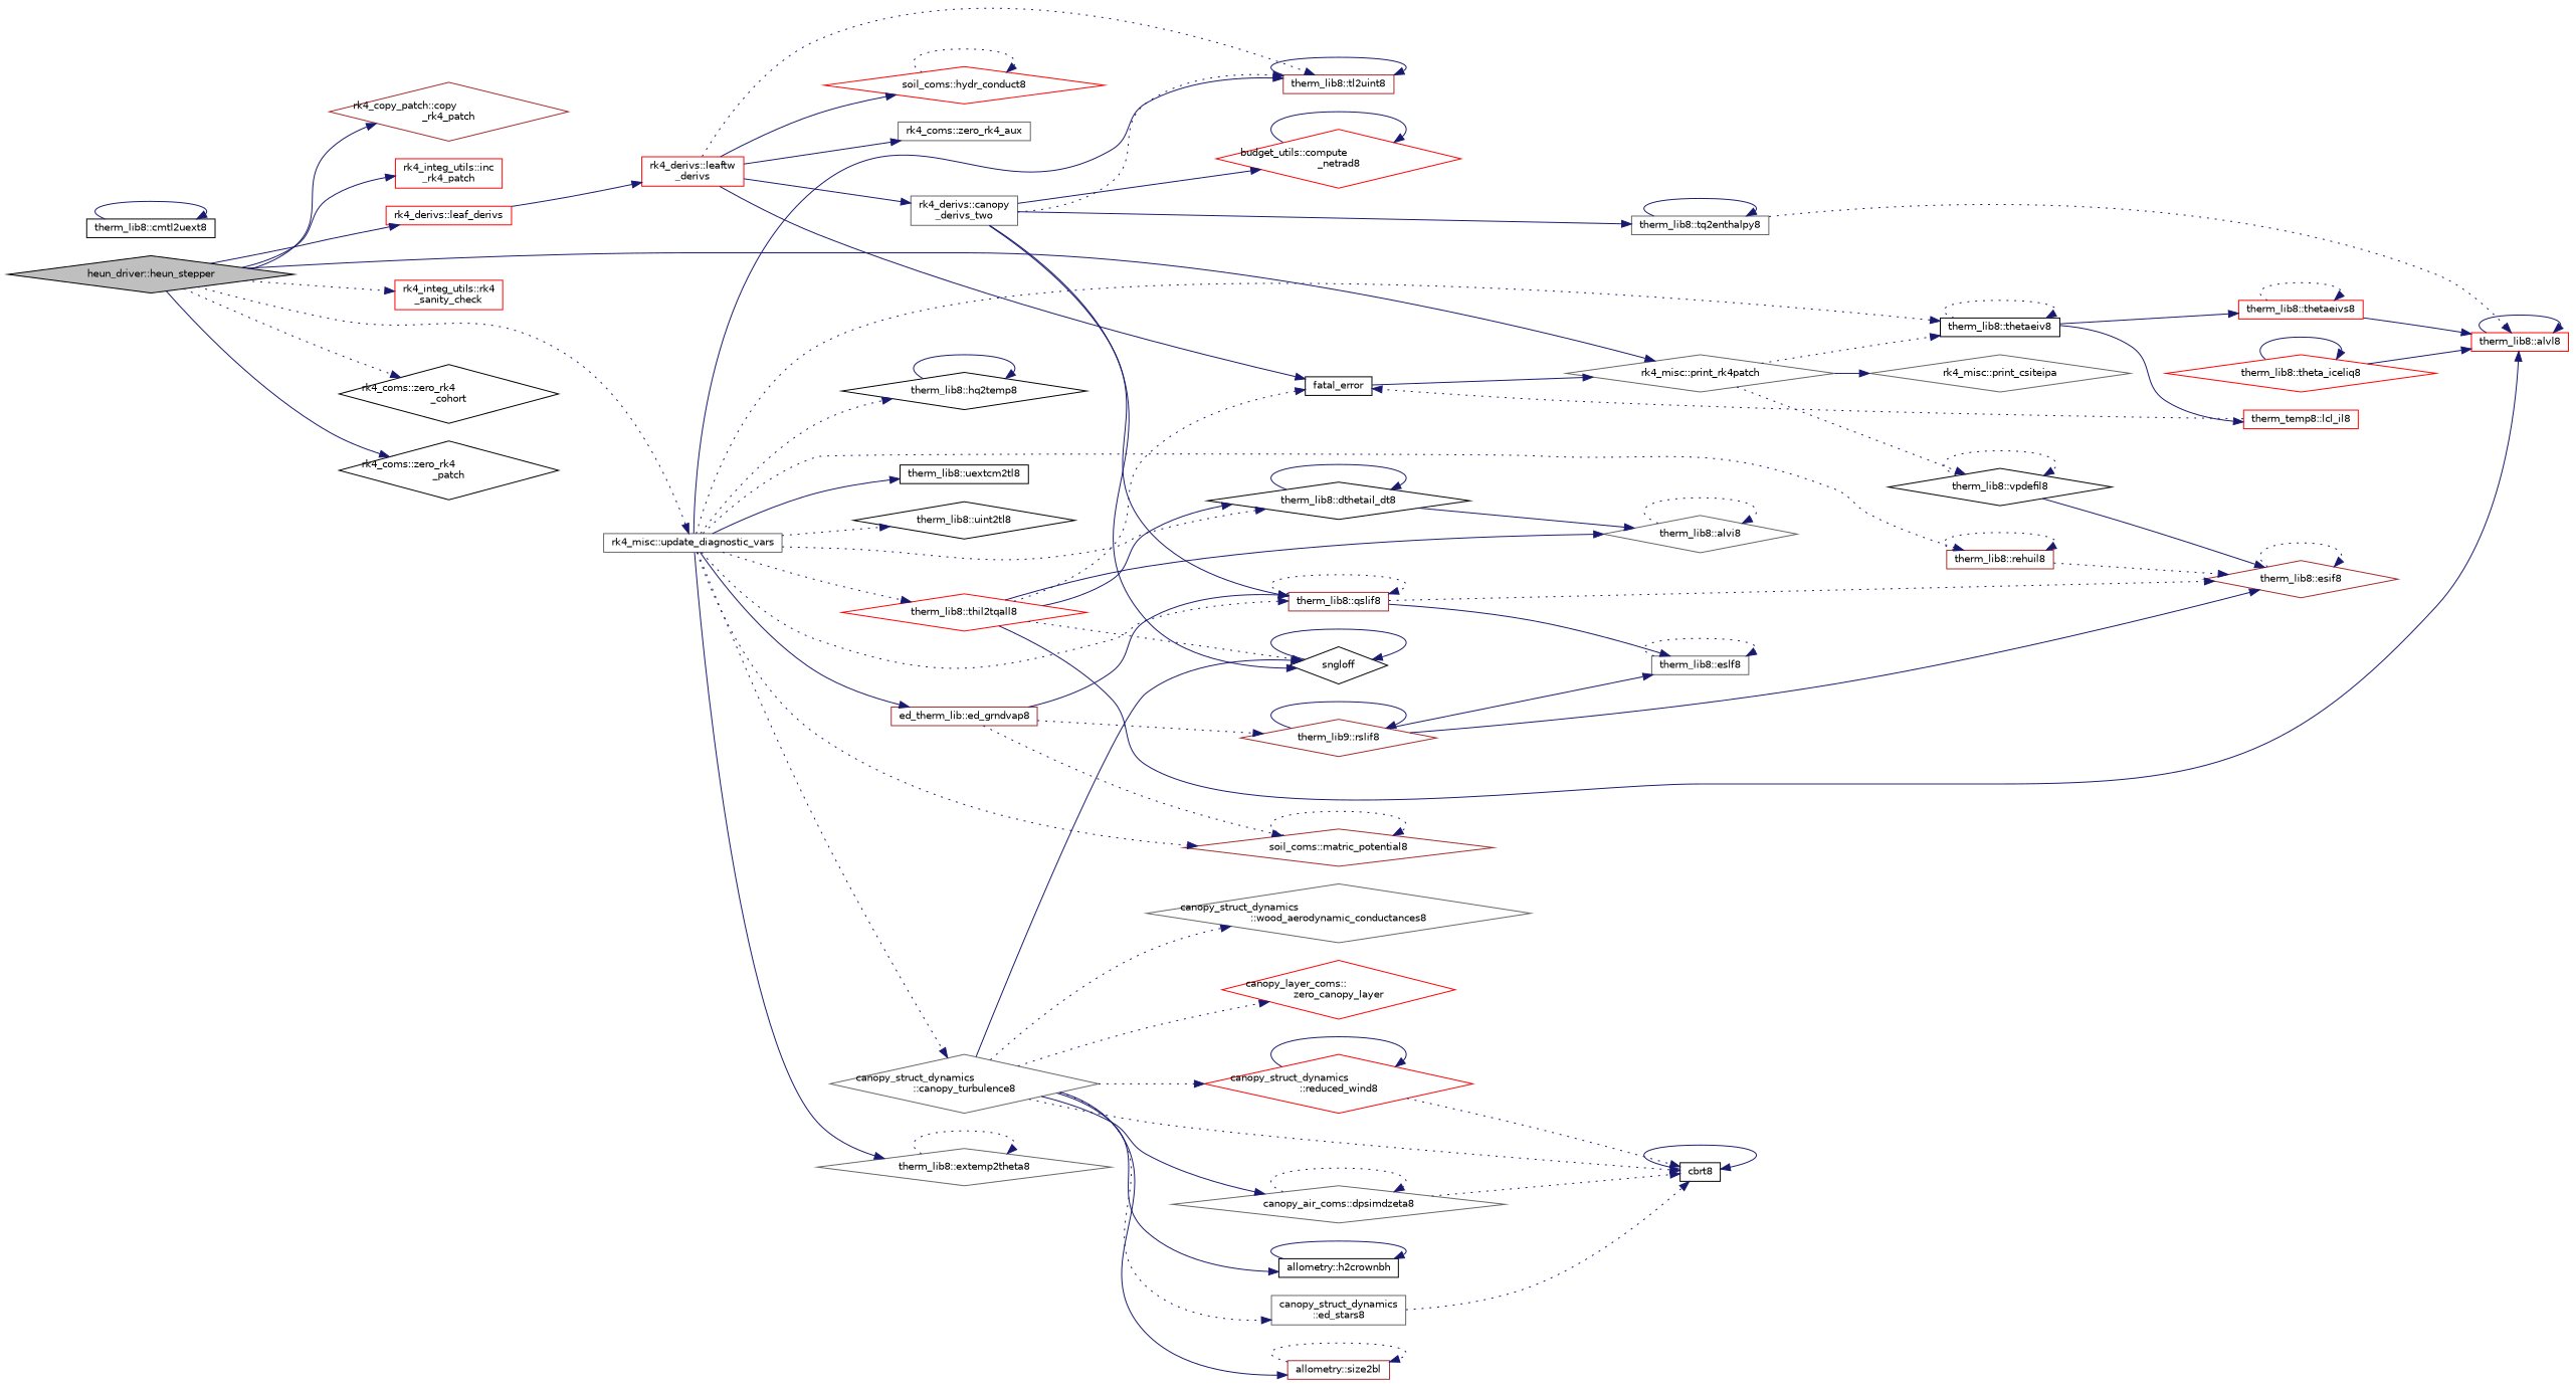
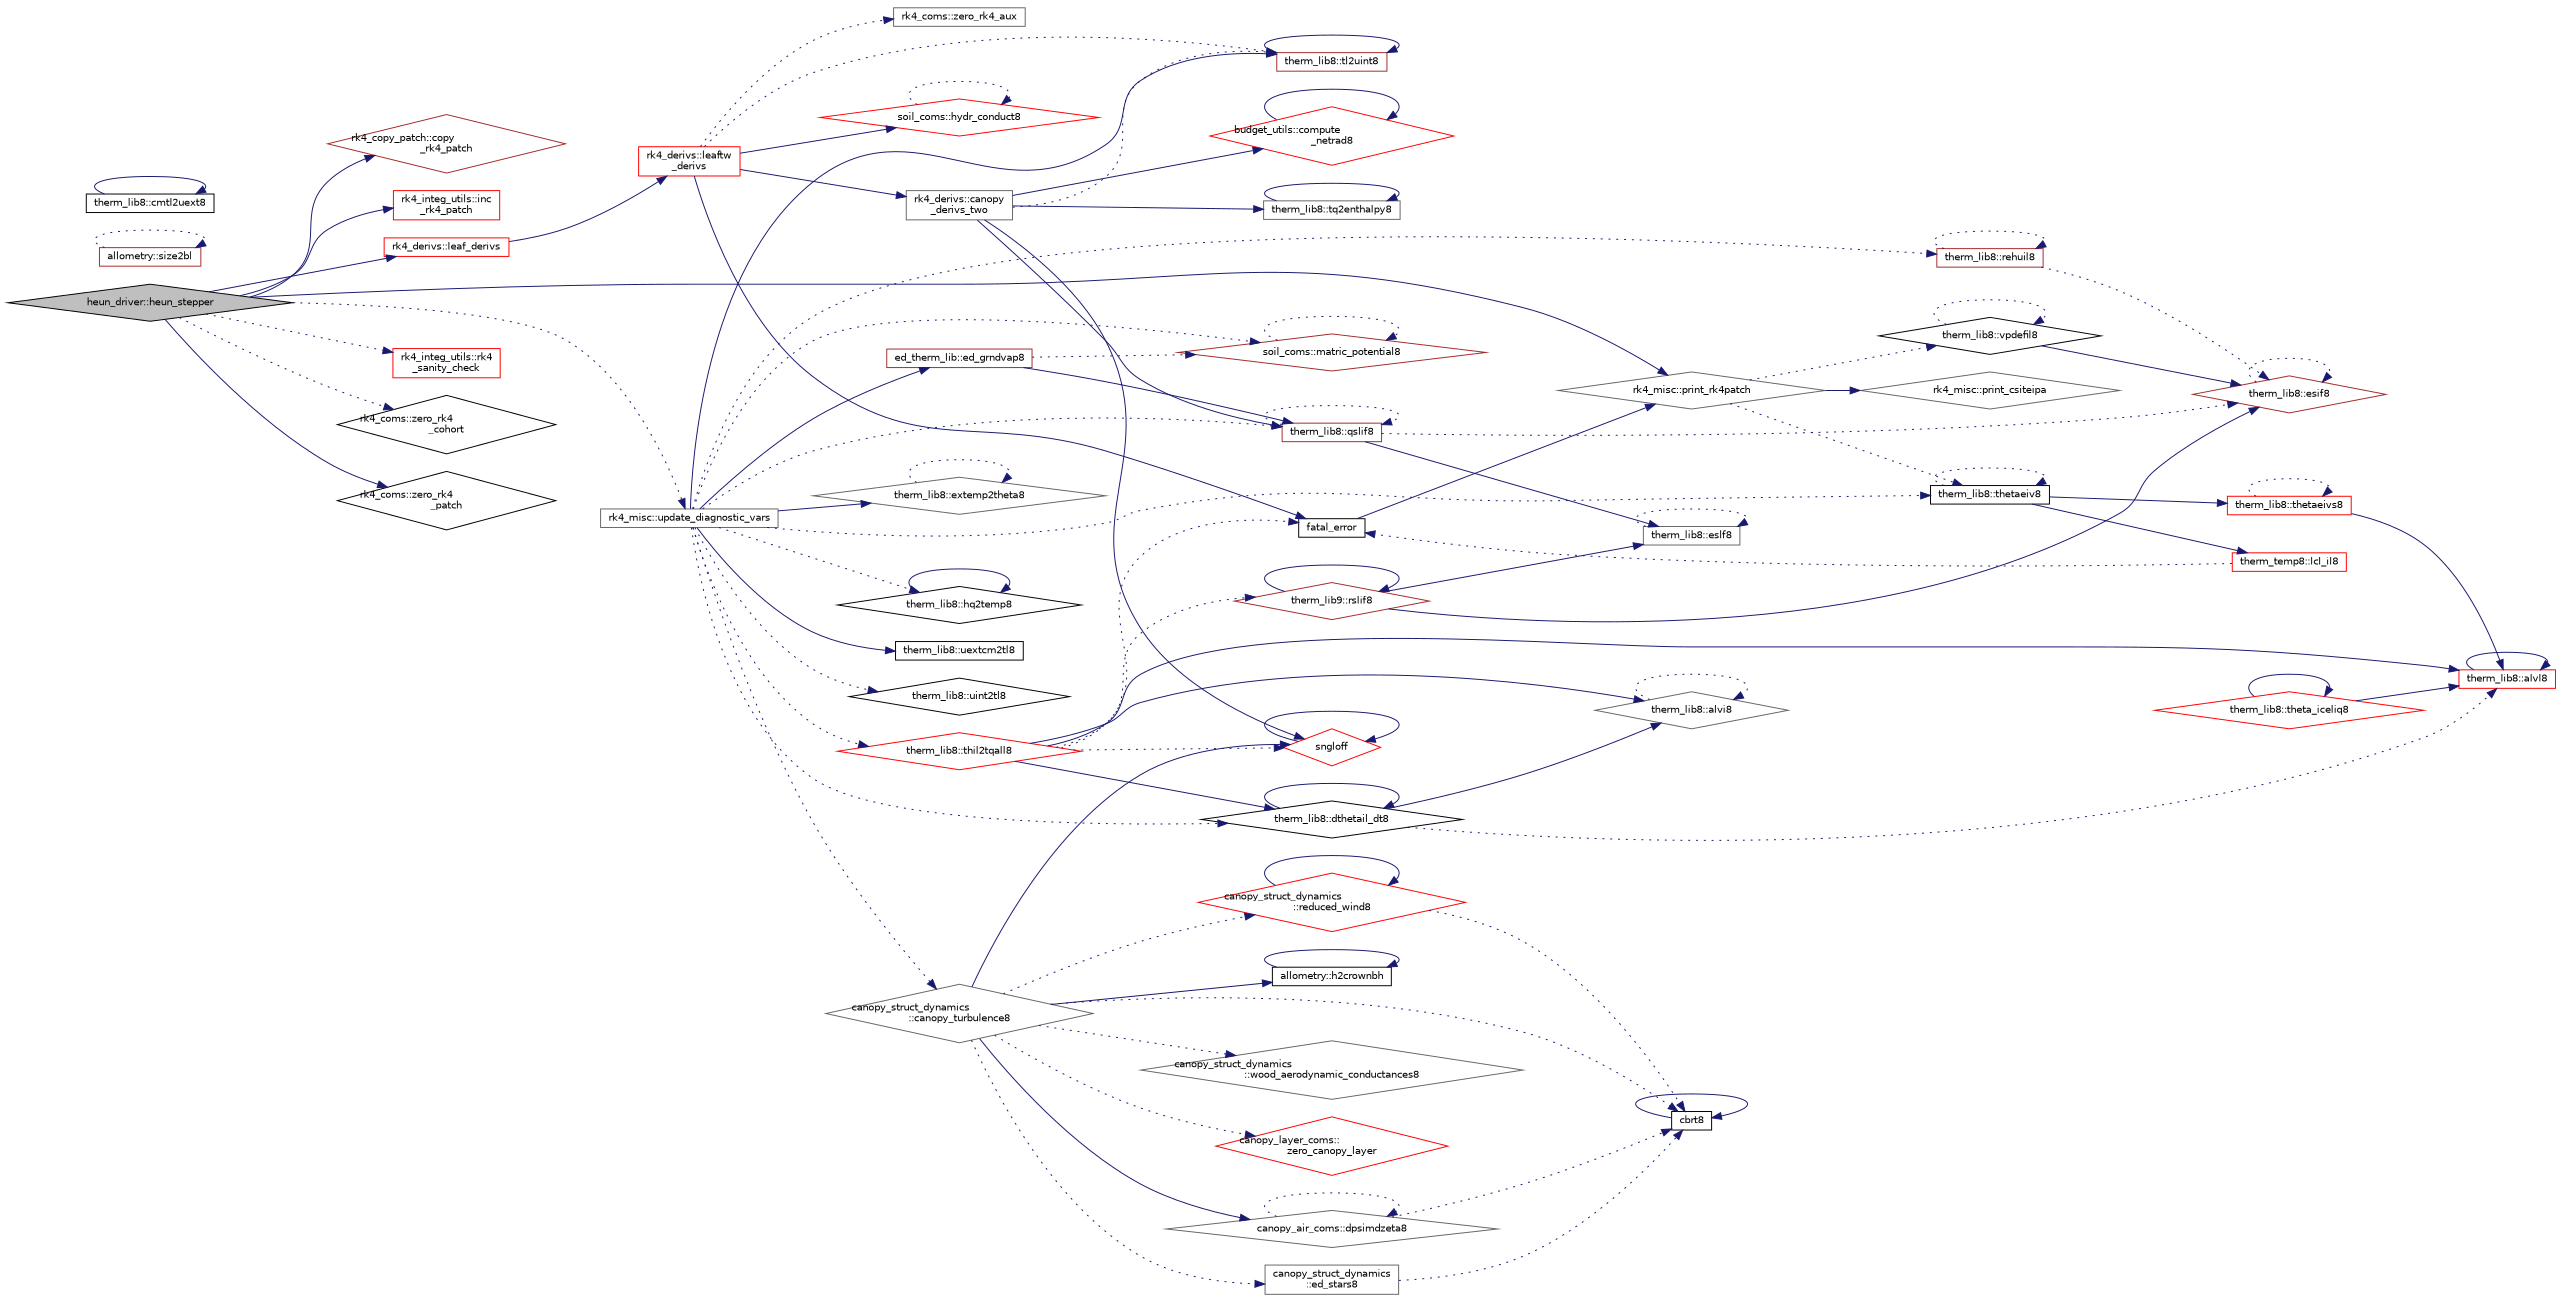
  digraph {
    rankdir=LR
    node [color=black fillcolor=white fontname=Helvetica fontsize=10 shape=diamond style=filled]
    edge [color=midnightblue fontname=Helvetica fontsize=10 labelfontname=Helvetica labelfontsize=10 style=solid]
    n1 [fillcolor=grey75 fontcolor=black height=0.2 label="heun_driver::heun_stepper" width=0.4]
    n2 [color=brown height=0.2 label="rk4_copy_patch::copy\l_rk4_patch" width=0.4]
    n3 [color=red height=0.2 label="rk4_integ_utils::inc\l_rk4_patch" shape=box width=0.4]
    n4 [color=red height=0.2 label="rk4_derivs::leaf_derivs" shape=box width=0.4]
    n5 [color=gray40 height=0.2 label="rk4_misc::print_rk4patch" width=0.4]
    n6 [color=red height=0.2 label="rk4_integ_utils::rk4\l_sanity_check" shape=box width=0.4]
    n7 [color=gray40 height=0.2 label="rk4_misc::update_diagnostic_vars" shape=box width=0.4]
    n8 [height=0.2 label="rk4_coms::zero_rk4\l_cohort" width=0.4]
    n9 [height=0.2 label="rk4_coms::zero_rk4\l_patch" width=0.4]
    n10 [color=red height=0.2 label="rk4_derivs::leaftw\l_derivs" shape=box width=0.4]
    n11 [color=gray40 height=0.2 label="rk4_misc::print_csiteipa" width=0.4]
    n12 [height=0.2 label="therm_lib8::thetaeiv8" shape=box width=0.4]
    n13 [height=0.2 label="therm_lib8::vpdefil8" width=0.4]
    n14 [color=brown height=0.2 label="therm_lib8::tl2uint8" shape=box width=0.4]
    n15 [color=brown height=0.2 label="therm_lib8::qslif8" shape=box width=0.4]
    n16 [color=gray40 height=0.2 label="canopy_struct_dynamics\l::canopy_turbulence8" width=0.4]
    n17 [color=brown height=0.2 label="ed_therm_lib::ed_grndvap8" shape=box width=0.4]
    n18 [color=brown height=0.2 label="soil_coms::matric_potential8" width=0.4]
    n19 [color=gray40 height=0.2 label="therm_lib8::extemp2theta8" width=0.4]
    n20 [height=0.2 label="therm_lib8::hq2temp8" width=0.4]
    n21 [color=brown height=0.2 label="therm_lib8::rehuil8" shape=box width=0.4]
    n22 [color=red height=0.2 label="therm_lib8::thil2tqall8" width=0.4]
    n23 [height=0.2 label="therm_lib8::uextcm2tl8" shape=box width=0.4]
    n24 [height=0.2 label="therm_lib8::uint2tl8" width=0.4]
    n25 [height=0.2 label="therm_lib8::dthetail_dt8" width=0.4]
    n26 [color=gray40 height=0.2 label="rk4_derivs::canopy\l_derivs_two" shape=box width=0.4]
    n27 [height=0.2 label=fatal_error shape=box width=0.4]
    n28 [color=red height=0.2 label="soil_coms::hydr_conduct8" width=0.4]
    n29 [color=gray40 height=0.2 label="rk4_coms::zero_rk4_aux" shape=box width=0.4]
    n30 [color=red height=0.2 label="budget_utils::compute\l_netrad8" width=0.4]
-   n31 [height=0.2 label=sngloff width=0.4]
+   n31 [color=red height=0.2 label=sngloff width=0.4]
    n32 [color=gray40 height=0.2 label="therm_lib8::tq2enthalpy8" shape=box width=0.4]
    n33 [color=brown height=0.2 label="therm_lib8::esif8" width=0.4]
    n34 [color=gray40 height=0.2 label="therm_lib8::eslf8" shape=box width=0.4]
    n35 [color=red height=0.2 label="therm_temp8::lcl_il8" shape=box width=0.4]
    n36 [color=red height=0.2 label="therm_lib8::thetaeivs8" shape=box width=0.4]
    n37 [color=red height=0.2 label="therm_lib8::alvl8" shape=box width=0.4]
    n38 [height=0.2 label=cbrt8 shape=box width=0.4]
    n39 [color=gray40 height=0.2 label="canopy_air_coms::dpsimdzeta8" width=0.4]
    n40 [color=gray40 height=0.2 label="canopy_struct_dynamics\l::ed_stars8" shape=box width=0.4]
    n41 [height=0.2 label="allometry::h2crownbh" shape=box width=0.4]
    n42 [color=red height=0.2 label="canopy_struct_dynamics\l::reduced_wind8" width=0.4]
    n43 [color=brown height=0.2 label="allometry::size2bl" shape=box width=0.4]
    n44 [color=gray40 height=0.2 label="canopy_struct_dynamics\l::wood_aerodynamic_conductances8" width=0.4]
    n45 [color=red height=0.2 label="canopy_layer_coms::\lzero_canopy_layer" width=0.4]
    n46 [height=0.2 label="therm_lib8::cmtl2uext8" shape=box width=0.4]
    n47 [color=gray40 height=0.2 label="therm_lib8::alvi8" width=0.4]
    n48 [color=brown height=0.2 label="therm_lib9::rslif8" width=0.4]
    n49 [color=red height=0.2 label="therm_lib8::theta_iceliq8" width=0.4]
    n1 -> n2
    n1 -> n3
    n1 -> n4
    n1 -> n5
    n1 -> n6 [style=dotted]
    n1 -> n7 [style=dotted]
    n1 -> n8 [style=dotted]
    n1 -> n9
    n4 -> n10
    n5 -> n11
    n5 -> n12 [style=dotted]
    n5 -> n13 [style=dotted]
    n7 -> n12 [style=dotted]
    n7 -> n14
    n7 -> n15 [style=dotted]
    n7 -> n16 [style=dotted]
    n7 -> n17
    n7 -> n18 [style=dotted]
    n7 -> n19
    n7 -> n20 [style=dotted]
    n7 -> n21 [style=dotted]
    n7 -> n22 [style=dotted]
    n7 -> n23
    n7 -> n24 [style=dotted]
    n7 -> n25 [style=dotted]
    n10 -> n14 [style=dotted]
    n10 -> n26
    n10 -> n27
    n10 -> n28
-   n10 -> n29
+   n10 -> n29 [style=dotted]
    n12 -> n12 [style=dotted]
    n12 -> n35
    n12 -> n36
    n13 -> n13 [style=dotted]
    n13 -> n33
    n14 -> n14
    n15 -> n15 [style=dotted]
    n15 -> n33 [style=dotted]
    n15 -> n34
    n16 -> n31
    n16 -> n38 [style=dotted]
    n16 -> n39
    n16 -> n40 [style=dotted]
    n16 -> n41
    n16 -> n42 [style=dotted]
-   n16 -> n43
    n16 -> n44 [style=dotted]
    n16 -> n45 [style=dotted]
    n17 -> n15
    n17 -> n18 [style=dotted]
    n18 -> n18 [style=dotted]
    n19 -> n19 [style=dotted]
    n20 -> n20
    n21 -> n21 [style=dotted]
    n21 -> n33 [style=dotted]
    n22 -> n25
    n22 -> n27 [style=dotted]
    n22 -> n31 [style=dotted]
    n22 -> n37
    n22 -> n47
-   n17 -> n48 [style=dotted]
+   n22 -> n48 [style=dotted]
    n25 -> n25
-   n32 -> n37 [style=dotted]
+   n25 -> n37 [style=dotted]
    n25 -> n47
    n26 -> n14 [style=dotted]
    n26 -> n15
    n26 -> n30
    n26 -> n31
    n26 -> n32
    n27 -> n5
    n28 -> n28 [style=dotted]
    n30 -> n30
    n31 -> n31
    n32 -> n32
    n33 -> n33 [style=dotted]
    n34 -> n34 [style=dotted]
    n35 -> n27 [style=dotted]
    n36 -> n36 [style=dotted]
    n36 -> n37
    n37 -> n37
    n38 -> n38
    n39 -> n38 [style=dotted]
    n39 -> n39 [style=dotted]
    n40 -> n38 [style=dotted]
    n41 -> n41
    n42 -> n38 [style=dotted]
    n42 -> n42
    n43 -> n43 [style=dotted]
    n46 -> n46
    n47 -> n47 [style=dotted]
    n48 -> n33
    n48 -> n34
    n48 -> n48
    n49 -> n37
    n49 -> n49
  }
